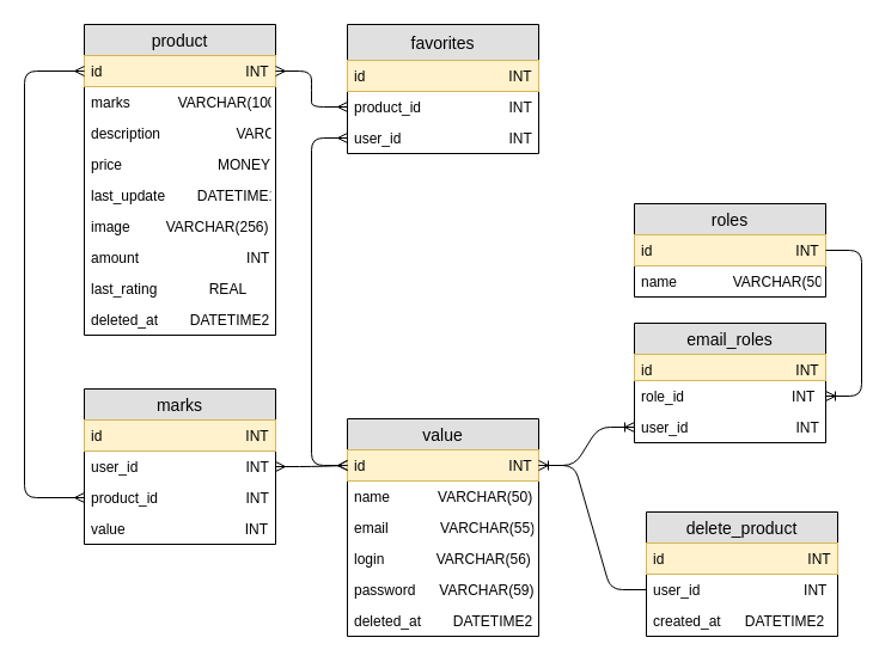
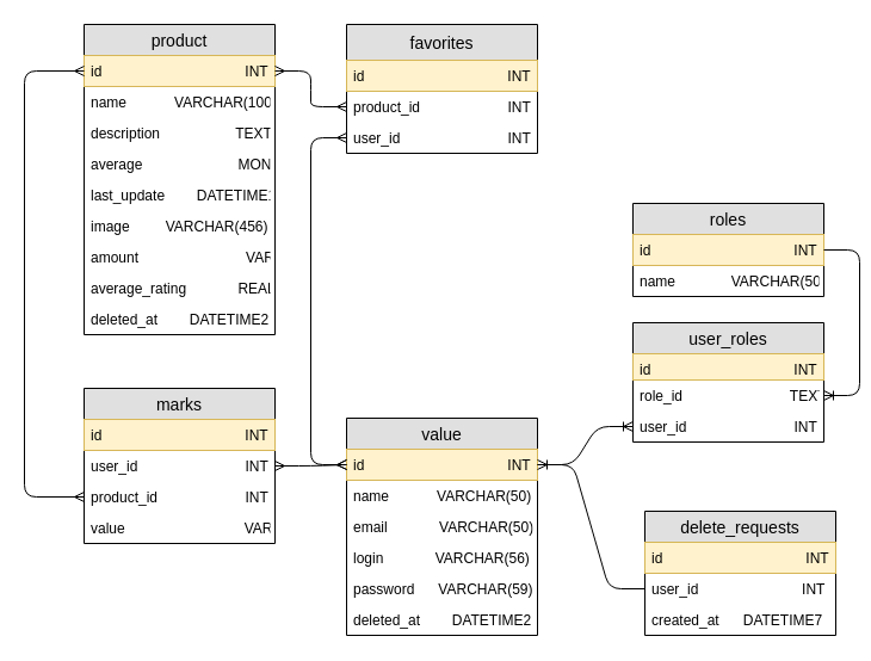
  <mxCell id="0" />
  <mxCell id="1" parent="0" />
  <mxCell id="2" value="product" style="swimlane;fontStyle=0;childLayout=stackLayout;horizontal=1;startSize=26;fillColor=#e0e0e0;horizontalStack=0;resizeParent=1;resizeParentMax=0;resizeLast=0;collapsible=1;marginBottom=0;swimlaneFillColor=#ffffff;align=center;fontSize=14;" parent="1" vertex="1"><mxGeometry x="70" y="20" width="160" height="260" as="geometry"><mxRectangle x="-2280" y="-580" width="90" height="26" as="alternateBounds" /></mxGeometry></mxCell>
  <mxCell id="3" value="id                                    INT" style="text;strokeColor=#d6b656;fillColor=#fff2cc;spacingLeft=4;spacingRight=4;overflow=hidden;rotatable=0;points=[[0,0.5],[1,0.5]];portConstraint=eastwest;fontSize=12;" parent="2" vertex="1"><mxGeometry y="26" width="160" height="26" as="geometry" /></mxCell>
- <mxCell id="4" value="marks            VARCHAR(100)" style="text;spacingLeft=4;spacingRight=4;overflow=hidden;rotatable=0;points=[[0,0.5],[1,0.5]];portConstraint=eastwest;fontSize=12;" parent="2" vertex="1"><mxGeometry y="52" width="160" height="26" as="geometry" /></mxCell>
- <mxCell id="5" value="description                   VARCHAR" style="text;strokeColor=none;fillColor=none;spacingLeft=4;spacingRight=4;overflow=hidden;rotatable=0;points=[[0,0.5],[1,0.5]];portConstraint=eastwest;fontSize=12;" parent="2" vertex="1"><mxGeometry y="78" width="160" height="26" as="geometry" /></mxCell>
- <mxCell id="6" value="price                        MONEY" style="text;strokeColor=none;fillColor=none;spacingLeft=4;spacingRight=4;overflow=hidden;rotatable=0;points=[[0,0.5],[1,0.5]];portConstraint=eastwest;fontSize=12;" parent="2" vertex="1"><mxGeometry y="104" width="160" height="26" as="geometry" /></mxCell>
+ <mxCell id="4" value="name            VARCHAR(100)" style="text;spacingLeft=4;spacingRight=4;overflow=hidden;rotatable=0;points=[[0,0.5],[1,0.5]];portConstraint=eastwest;fontSize=12;" parent="2" vertex="1"><mxGeometry y="52" width="160" height="26" as="geometry" /></mxCell>
+ <mxCell id="5" value="description                   TEXT" style="text;strokeColor=none;fillColor=none;spacingLeft=4;spacingRight=4;overflow=hidden;rotatable=0;points=[[0,0.5],[1,0.5]];portConstraint=eastwest;fontSize=12;" parent="2" vertex="1"><mxGeometry y="78" width="160" height="26" as="geometry" /></mxCell>
+ <mxCell id="6" value="average                        MONEY" style="text;strokeColor=none;fillColor=none;spacingLeft=4;spacingRight=4;overflow=hidden;rotatable=0;points=[[0,0.5],[1,0.5]];portConstraint=eastwest;fontSize=12;" parent="2" vertex="1"><mxGeometry y="104" width="160" height="26" as="geometry" /></mxCell>
  <mxCell id="7" value="last_update        DATETIME1" style="text;strokeColor=none;fillColor=none;spacingLeft=4;spacingRight=4;overflow=hidden;rotatable=0;points=[[0,0.5],[1,0.5]];portConstraint=eastwest;fontSize=12;" parent="2" vertex="1"><mxGeometry y="130" width="160" height="26" as="geometry" /></mxCell>
- <mxCell id="8" value="image         VARCHAR(256)" style="text;strokeColor=none;fillColor=none;spacingLeft=4;spacingRight=4;overflow=hidden;rotatable=0;points=[[0,0.5],[1,0.5]];portConstraint=eastwest;fontSize=12;" parent="2" vertex="1"><mxGeometry y="156" width="160" height="26" as="geometry" /></mxCell>
- <mxCell id="9" value="amount                           INT" style="text;strokeColor=none;fillColor=none;spacingLeft=4;spacingRight=4;overflow=hidden;rotatable=0;points=[[0,0.5],[1,0.5]];portConstraint=eastwest;fontSize=12;" parent="2" vertex="1"><mxGeometry y="182" width="160" height="26" as="geometry" /></mxCell>
- <mxCell id="10" value="last_rating             REAL     " style="text;strokeColor=none;fillColor=none;spacingLeft=4;spacingRight=4;overflow=hidden;rotatable=0;points=[[0,0.5],[1,0.5]];portConstraint=eastwest;fontSize=12;" parent="2" vertex="1"><mxGeometry y="208" width="160" height="26" as="geometry" /></mxCell>
+ <mxCell id="8" value="image         VARCHAR(456)" style="text;strokeColor=none;fillColor=none;spacingLeft=4;spacingRight=4;overflow=hidden;rotatable=0;points=[[0,0.5],[1,0.5]];portConstraint=eastwest;fontSize=12;" parent="2" vertex="1"><mxGeometry y="156" width="160" height="26" as="geometry" /></mxCell>
+ <mxCell id="9" value="amount                           VARCHAR" style="text;strokeColor=none;fillColor=none;spacingLeft=4;spacingRight=4;overflow=hidden;rotatable=0;points=[[0,0.5],[1,0.5]];portConstraint=eastwest;fontSize=12;" parent="2" vertex="1"><mxGeometry y="182" width="160" height="26" as="geometry" /></mxCell>
+ <mxCell id="10" value="average_rating             REAL     " style="text;strokeColor=none;fillColor=none;spacingLeft=4;spacingRight=4;overflow=hidden;rotatable=0;points=[[0,0.5],[1,0.5]];portConstraint=eastwest;fontSize=12;" parent="2" vertex="1"><mxGeometry y="208" width="160" height="26" as="geometry" /></mxCell>
  <mxCell id="11" value="deleted_at        DATETIME2" style="text;strokeColor=none;fillColor=none;spacingLeft=4;spacingRight=4;overflow=hidden;rotatable=0;points=[[0,0.5],[1,0.5]];portConstraint=eastwest;fontSize=12;" vertex="1" parent="2"><mxGeometry y="234" width="160" height="26" as="geometry" /></mxCell>
  <mxCell id="12" value="value" style="swimlane;fontStyle=0;childLayout=stackLayout;horizontal=1;startSize=26;fillColor=#e0e0e0;horizontalStack=0;resizeParent=1;resizeParentMax=0;resizeLast=0;collapsible=1;marginBottom=0;swimlaneFillColor=#ffffff;align=center;fontSize=14;" parent="1" vertex="1"><mxGeometry x="290" y="350" width="160" height="182" as="geometry" /></mxCell>
  <mxCell id="13" value="id                                    INT" style="text;strokeColor=#d6b656;fillColor=#fff2cc;spacingLeft=4;spacingRight=4;overflow=hidden;rotatable=0;points=[[0,0.5],[1,0.5]];portConstraint=eastwest;fontSize=12;" parent="12" vertex="1"><mxGeometry y="26" width="160" height="26" as="geometry" /></mxCell>
  <mxCell id="14" value="name            VARCHAR(50)" style="text;spacingLeft=4;spacingRight=4;overflow=hidden;rotatable=0;points=[[0,0.5],[1,0.5]];portConstraint=eastwest;fontSize=12;" parent="12" vertex="1"><mxGeometry y="52" width="160" height="26" as="geometry" /></mxCell>
- <mxCell id="15" value="email             VARCHAR(55)" style="text;strokeColor=none;fillColor=none;spacingLeft=4;spacingRight=4;overflow=hidden;rotatable=0;points=[[0,0.5],[1,0.5]];portConstraint=eastwest;fontSize=12;" parent="12" vertex="1"><mxGeometry y="78" width="160" height="26" as="geometry" /></mxCell>
+ <mxCell id="15" value="email             VARCHAR(50)" style="text;strokeColor=none;fillColor=none;spacingLeft=4;spacingRight=4;overflow=hidden;rotatable=0;points=[[0,0.5],[1,0.5]];portConstraint=eastwest;fontSize=12;" parent="12" vertex="1"><mxGeometry y="78" width="160" height="26" as="geometry" /></mxCell>
  <mxCell id="16" value="login             VARCHAR(56)" style="text;strokeColor=none;fillColor=none;spacingLeft=4;spacingRight=4;overflow=hidden;rotatable=0;points=[[0,0.5],[1,0.5]];portConstraint=eastwest;fontSize=12;" vertex="1" parent="12"><mxGeometry y="104" width="160" height="26" as="geometry" /></mxCell>
  <mxCell id="17" value="password      VARCHAR(59)" style="text;strokeColor=none;fillColor=none;spacingLeft=4;spacingRight=4;overflow=hidden;rotatable=0;points=[[0,0.5],[1,0.5]];portConstraint=eastwest;fontSize=12;" parent="12" vertex="1"><mxGeometry y="130" width="160" height="26" as="geometry" /></mxCell>
  <mxCell id="18" value="deleted_at        DATETIME2" style="text;strokeColor=none;fillColor=none;spacingLeft=4;spacingRight=4;overflow=hidden;rotatable=0;points=[[0,0.5],[1,0.5]];portConstraint=eastwest;fontSize=12;" vertex="1" parent="12"><mxGeometry y="156" width="160" height="26" as="geometry" /></mxCell>
  <mxCell id="19" value="favorites" style="swimlane;fontStyle=0;childLayout=stackLayout;horizontal=1;startSize=30;fillColor=#e0e0e0;horizontalStack=0;resizeParent=1;resizeParentMax=0;resizeLast=0;collapsible=1;marginBottom=0;swimlaneFillColor=#ffffff;align=center;fontSize=14;" parent="1" vertex="1"><mxGeometry x="290" y="20" width="160" height="108" as="geometry"><mxRectangle x="-1550" y="-820" width="80" height="26" as="alternateBounds" /></mxGeometry></mxCell>
  <mxCell id="20" value="id                                    INT" style="text;strokeColor=#d6b656;fillColor=#fff2cc;spacingLeft=4;spacingRight=4;overflow=hidden;rotatable=0;points=[[0,0.5],[1,0.5]];portConstraint=eastwest;fontSize=12;" parent="19" vertex="1"><mxGeometry y="30" width="160" height="26" as="geometry" /></mxCell>
  <mxCell id="21" value="product_id                      INT" style="text;strokeColor=none;fillColor=none;spacingLeft=4;spacingRight=4;overflow=hidden;rotatable=0;points=[[0,0.5],[1,0.5]];portConstraint=eastwest;fontSize=12;" parent="19" vertex="1"><mxGeometry y="56" width="160" height="26" as="geometry" /></mxCell>
  <mxCell id="22" value="user_id                           INT" style="text;spacingLeft=4;spacingRight=4;overflow=hidden;rotatable=0;points=[[0,0.5],[1,0.5]];portConstraint=eastwest;fontSize=12;" parent="19" vertex="1"><mxGeometry y="82" width="160" height="26" as="geometry" /></mxCell>
- <mxCell id="23" value="email_roles" style="swimlane;fontStyle=0;childLayout=stackLayout;horizontal=1;startSize=26;fillColor=#e0e0e0;horizontalStack=0;resizeParent=1;resizeParentMax=0;resizeLast=0;collapsible=1;marginBottom=0;swimlaneFillColor=#ffffff;align=center;fontSize=14;" parent="1" vertex="1"><mxGeometry x="530" y="270" width="160" height="100" as="geometry" /></mxCell>
+ <mxCell id="23" value="user_roles" style="swimlane;fontStyle=0;childLayout=stackLayout;horizontal=1;startSize=26;fillColor=#e0e0e0;horizontalStack=0;resizeParent=1;resizeParentMax=0;resizeLast=0;collapsible=1;marginBottom=0;swimlaneFillColor=#ffffff;align=center;fontSize=14;" parent="1" vertex="1"><mxGeometry x="530" y="270" width="160" height="100" as="geometry" /></mxCell>
  <mxCell id="24" value="id                                    INT" style="text;strokeColor=#d6b656;fillColor=#fff2cc;spacingLeft=4;spacingRight=4;overflow=hidden;rotatable=0;points=[[0,0.5],[1,0.5]];portConstraint=eastwest;fontSize=12;" parent="23" vertex="1"><mxGeometry y="26" width="160" height="22" as="geometry" /></mxCell>
- <mxCell id="25" value="role_id                           INT" style="text;strokeColor=none;fillColor=none;spacingLeft=4;spacingRight=4;overflow=hidden;rotatable=0;points=[[0,0.5],[1,0.5]];portConstraint=eastwest;fontSize=12;" parent="23" vertex="1"><mxGeometry y="48" width="160" height="26" as="geometry" /></mxCell>
+ <mxCell id="25" value="role_id                           TEXT" style="text;strokeColor=none;fillColor=none;spacingLeft=4;spacingRight=4;overflow=hidden;rotatable=0;points=[[0,0.5],[1,0.5]];portConstraint=eastwest;fontSize=12;" parent="23" vertex="1"><mxGeometry y="48" width="160" height="26" as="geometry" /></mxCell>
  <mxCell id="26" value="user_id                           INT" style="text;spacingLeft=4;spacingRight=4;overflow=hidden;rotatable=0;points=[[0,0.5],[1,0.5]];portConstraint=eastwest;fontSize=12;" parent="23" vertex="1"><mxGeometry y="74" width="160" height="26" as="geometry" /></mxCell>
  <mxCell id="27" value="marks" style="swimlane;fontStyle=0;childLayout=stackLayout;horizontal=1;startSize=26;fillColor=#e0e0e0;horizontalStack=0;resizeParent=1;resizeParentMax=0;resizeLast=0;collapsible=1;marginBottom=0;swimlaneFillColor=#ffffff;align=center;fontSize=14;" parent="1" vertex="1"><mxGeometry x="70" y="325" width="160" height="130" as="geometry" /></mxCell>
  <mxCell id="28" value="id                                    INT" style="text;strokeColor=#d6b656;fillColor=#fff2cc;spacingLeft=4;spacingRight=4;overflow=hidden;rotatable=0;points=[[0,0.5],[1,0.5]];portConstraint=eastwest;fontSize=12;" parent="27" vertex="1"><mxGeometry y="26" width="160" height="26" as="geometry" /></mxCell>
  <mxCell id="29" value="user_id                           INT" style="text;spacingLeft=4;spacingRight=4;overflow=hidden;rotatable=0;points=[[0,0.5],[1,0.5]];portConstraint=eastwest;fontSize=12;" parent="27" vertex="1"><mxGeometry y="52" width="160" height="26" as="geometry" /></mxCell>
  <mxCell id="30" value="product_id                      INT" style="text;spacingLeft=4;spacingRight=4;overflow=hidden;rotatable=0;points=[[0,0.5],[1,0.5]];portConstraint=eastwest;fontSize=12;" parent="27" vertex="1"><mxGeometry y="78" width="160" height="26" as="geometry" /></mxCell>
- <mxCell id="31" value="value                              INT" style="text;spacingLeft=4;spacingRight=4;overflow=hidden;rotatable=0;points=[[0,0.5],[1,0.5]];portConstraint=eastwest;fontSize=12;" parent="27" vertex="1"><mxGeometry y="104" width="160" height="26" as="geometry" /></mxCell>
+ <mxCell id="31" value="value                              VARCHAR" style="text;spacingLeft=4;spacingRight=4;overflow=hidden;rotatable=0;points=[[0,0.5],[1,0.5]];portConstraint=eastwest;fontSize=12;" parent="27" vertex="1"><mxGeometry y="104" width="160" height="26" as="geometry" /></mxCell>
  <mxCell id="32" value="" style="edgeStyle=entityRelationEdgeStyle;fontSize=12;html=1;endArrow=ERmany;startArrow=ERmany;exitX=1;exitY=0.5;exitDx=0;exitDy=0;entryX=0;entryY=0.5;entryDx=0;entryDy=0;" parent="1" source="29" target="13" edge="1"><mxGeometry width="100" height="100" relative="1" as="geometry"><mxPoint x="300" y="330" as="sourcePoint" /><mxPoint x="220" y="190" as="targetPoint" /></mxGeometry></mxCell>
  <mxCell id="33" value="" style="edgeStyle=elbowEdgeStyle;fontSize=12;html=1;endArrow=ERmany;startArrow=ERmany;exitX=0;exitY=0.5;exitDx=0;exitDy=0;entryX=0;entryY=0.5;entryDx=0;entryDy=0;" parent="1" source="30" target="3" edge="1"><mxGeometry width="100" height="100" relative="1" as="geometry"><mxPoint x="20" y="404" as="sourcePoint" /><mxPoint x="80" y="170" as="targetPoint" /><Array as="points"><mxPoint x="20" y="240" /></Array></mxGeometry></mxCell>
  <mxCell id="34" value="roles" style="swimlane;fontStyle=0;childLayout=stackLayout;horizontal=1;startSize=26;fillColor=#e0e0e0;horizontalStack=0;resizeParent=1;resizeParentMax=0;resizeLast=0;collapsible=1;marginBottom=0;swimlaneFillColor=#ffffff;align=center;fontSize=14;" parent="1" vertex="1"><mxGeometry x="530" y="170" width="160" height="78" as="geometry" /></mxCell>
  <mxCell id="35" value="id                                    INT" style="text;strokeColor=#d6b656;fillColor=#fff2cc;spacingLeft=4;spacingRight=4;overflow=hidden;rotatable=0;points=[[0,0.5],[1,0.5]];portConstraint=eastwest;fontSize=12;" parent="34" vertex="1"><mxGeometry y="26" width="160" height="26" as="geometry" /></mxCell>
  <mxCell id="36" value="name              VARCHAR(50)" style="text;strokeColor=none;fillColor=none;spacingLeft=4;spacingRight=4;overflow=hidden;rotatable=0;points=[[0,0.5],[1,0.5]];portConstraint=eastwest;fontSize=12;" parent="34" vertex="1"><mxGeometry y="52" width="160" height="26" as="geometry" /></mxCell>
  <mxCell id="37" value="" style="edgeStyle=entityRelationEdgeStyle;fontSize=12;html=1;endArrow=ERoneToMany;exitX=1;exitY=0.5;exitDx=0;exitDy=0;entryX=1;entryY=0.5;entryDx=0;entryDy=0;" parent="1" source="35" target="25" edge="1"><mxGeometry width="100" height="100" relative="1" as="geometry"><mxPoint x="710" y="347" as="sourcePoint" /><mxPoint x="810" y="247" as="targetPoint" /></mxGeometry></mxCell>
  <mxCell id="38" value="" style="edgeStyle=entityRelationEdgeStyle;fontSize=12;html=1;endArrow=ERoneToMany;exitX=1;exitY=0.5;exitDx=0;exitDy=0;entryX=0;entryY=0.5;entryDx=0;entryDy=0;" edge="1" parent="1" source="13" target="26"><mxGeometry width="100" height="100" relative="1" as="geometry"><mxPoint x="490" y="322" as="sourcePoint" /><mxPoint x="550" y="170" as="targetPoint" /></mxGeometry></mxCell>
- <mxCell id="39" value="delete_product" style="swimlane;fontStyle=0;childLayout=stackLayout;horizontal=1;startSize=26;fillColor=#e0e0e0;horizontalStack=0;resizeParent=1;resizeParentMax=0;resizeLast=0;collapsible=1;marginBottom=0;swimlaneFillColor=#ffffff;align=center;fontSize=14;" vertex="1" parent="1"><mxGeometry x="540" y="428" width="160" height="104" as="geometry" /></mxCell>
+ <mxCell id="39" value="delete_requests" style="swimlane;fontStyle=0;childLayout=stackLayout;horizontal=1;startSize=26;fillColor=#e0e0e0;horizontalStack=0;resizeParent=1;resizeParentMax=0;resizeLast=0;collapsible=1;marginBottom=0;swimlaneFillColor=#ffffff;align=center;fontSize=14;" vertex="1" parent="1"><mxGeometry x="540" y="428" width="160" height="104" as="geometry" /></mxCell>
  <mxCell id="40" value="id                                    INT" style="text;strokeColor=#d6b656;fillColor=#fff2cc;spacingLeft=4;spacingRight=4;overflow=hidden;rotatable=0;points=[[0,0.5],[1,0.5]];portConstraint=eastwest;fontSize=12;" vertex="1" parent="39"><mxGeometry y="26" width="160" height="26" as="geometry" /></mxCell>
  <mxCell id="41" value="user_id                          INT" style="text;strokeColor=none;fillColor=none;spacingLeft=4;spacingRight=4;overflow=hidden;rotatable=0;points=[[0,0.5],[1,0.5]];portConstraint=eastwest;fontSize=12;" vertex="1" parent="39"><mxGeometry y="52" width="160" height="26" as="geometry" /></mxCell>
- <mxCell id="42" value="created_at      DATETIME2" style="text;strokeColor=none;fillColor=none;spacingLeft=4;spacingRight=4;overflow=hidden;rotatable=0;points=[[0,0.5],[1,0.5]];portConstraint=eastwest;fontSize=12;" vertex="1" parent="39"><mxGeometry y="78" width="160" height="26" as="geometry" /></mxCell>
+ <mxCell id="42" value="created_at      DATETIME7" style="text;strokeColor=none;fillColor=none;spacingLeft=4;spacingRight=4;overflow=hidden;rotatable=0;points=[[0,0.5],[1,0.5]];portConstraint=eastwest;fontSize=12;" vertex="1" parent="39"><mxGeometry y="78" width="160" height="26" as="geometry" /></mxCell>
  <mxCell id="43" value="" style="edgeStyle=entityRelationEdgeStyle;fontSize=12;html=1;endArrow=ERoneToMany;entryX=1;entryY=0.5;entryDx=0;entryDy=0;exitX=0;exitY=0.5;exitDx=0;exitDy=0;" edge="1" parent="1" source="41" target="13"><mxGeometry width="100" height="100" relative="1" as="geometry"><mxPoint x="410" y="650" as="sourcePoint" /><mxPoint x="300" y="550" as="targetPoint" /></mxGeometry></mxCell>
  <mxCell id="44" value="" style="edgeStyle=entityRelationEdgeStyle;fontSize=12;html=1;endArrow=ERmany;startArrow=ERmany;entryX=0;entryY=0.5;entryDx=0;entryDy=0;" edge="1" parent="1" source="3" target="21"><mxGeometry width="100" height="100" relative="1" as="geometry"><mxPoint x="287" y="191" as="sourcePoint" /><mxPoint x="347" y="190" as="targetPoint" /></mxGeometry></mxCell>
  <mxCell id="45" value="" style="edgeStyle=elbowEdgeStyle;fontSize=12;html=1;endArrow=ERmany;startArrow=ERmany;entryX=0;entryY=0.5;entryDx=0;entryDy=0;exitX=0;exitY=0.5;exitDx=0;exitDy=0;" edge="1" parent="1" source="22" target="13"><mxGeometry width="100" height="100" relative="1" as="geometry"><mxPoint x="280" y="200" as="sourcePoint" /><mxPoint x="340" y="230" as="targetPoint" /><Array as="points"><mxPoint x="260" y="252" /></Array></mxGeometry></mxCell>
